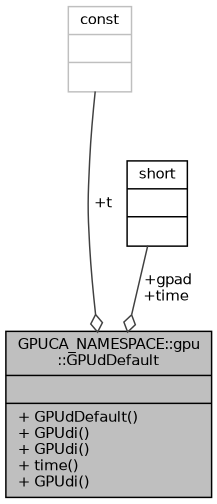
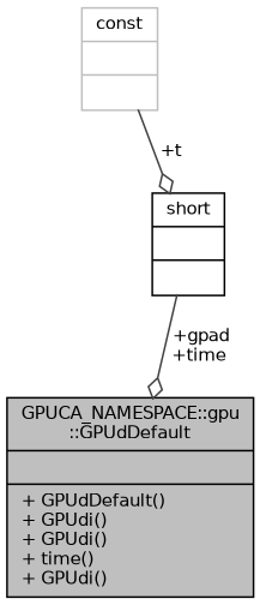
  digraph {
    node [color=black fontname=Helvetica fontsize=10 shape=record]
    edge [arrowhead=odiamond color=grey25 fontname=Helvetica fontsize=10 labelfontname=Helvetica labelfontsize=10 style=solid]
    n1 [fillcolor=grey75 fontcolor=black height=0.2 label="{GPUCA_NAMESPACE::gpu\l::GPUdDefault\n||+ GPUdDefault()\l+ GPUdi()\l+ GPUdi()\l+ time()\l+ GPUdi()\l}" style=filled width=0.4]
    n2 [height=0.2 label="{short\n||}" width=0.4]
    n3 [color=grey75 height=0.2 label="{const\n||}" width=0.4]
    n2 -> n1 [label=" +gpad\n+time"]
-   n3 -> n1 [label=" +t"]
+   n3 -> n2 [label=" +t"]
  }
